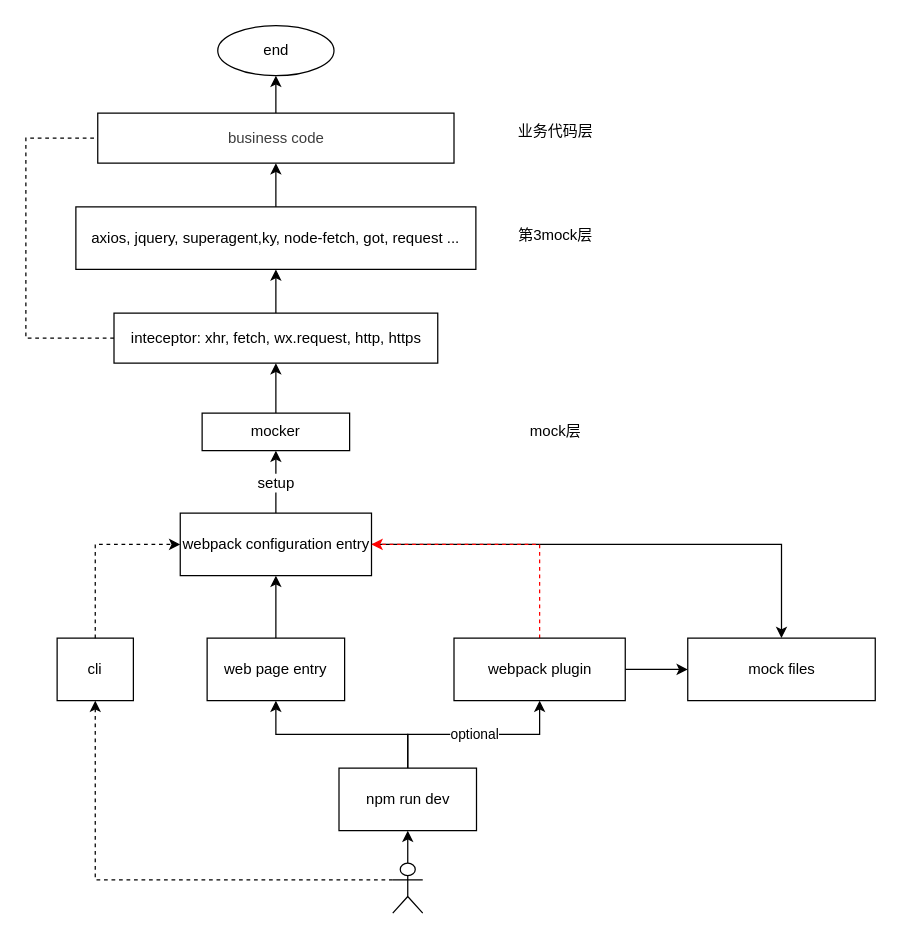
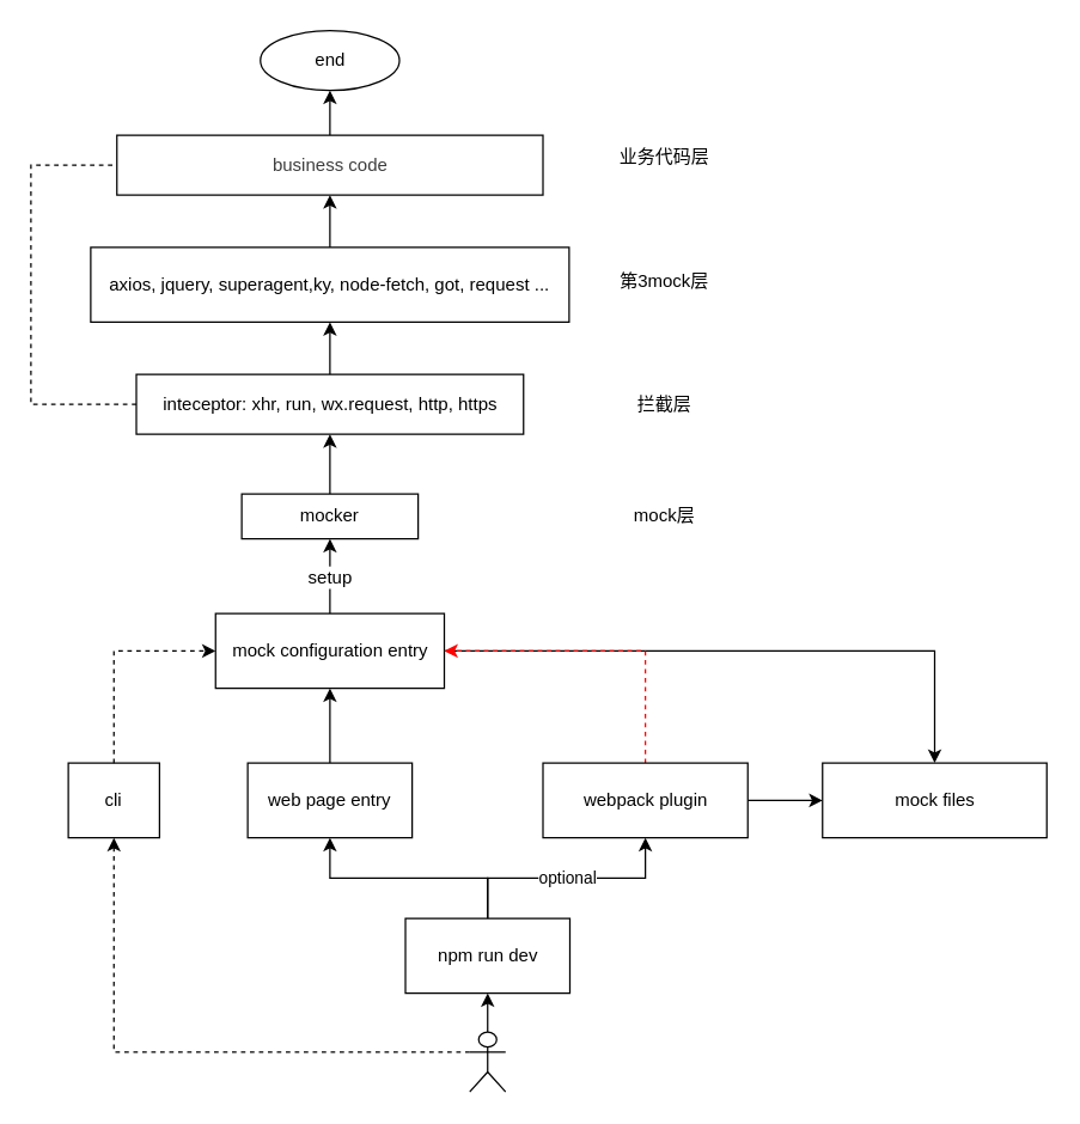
  <mxCell id="0" />
  <mxCell id="1" parent="0" />
  <mxCell id="2" style="edgeStyle=orthogonalEdgeStyle;rounded=0;orthogonalLoop=1;jettySize=auto;html=1;entryX=0.5;entryY=1;entryDx=0;entryDy=0;" parent="1" source="3" target="5" edge="1"><mxGeometry relative="1" as="geometry" /></mxCell>
- <mxCell id="3" value="inteceptor: xhr, fetch, wx.request, http, https" style="rounded=0;whiteSpace=wrap;html=1;" parent="1" vertex="1"><mxGeometry x="90.5" y="250" width="259" height="40" as="geometry" /></mxCell>
+ <mxCell id="3" value="inteceptor: xhr, run, wx.request, http, https" style="rounded=0;whiteSpace=wrap;html=1;" parent="1" vertex="1"><mxGeometry x="90.5" y="250" width="259" height="40" as="geometry" /></mxCell>
  <mxCell id="4" style="edgeStyle=orthogonalEdgeStyle;rounded=0;orthogonalLoop=1;jettySize=auto;html=1;entryX=0.5;entryY=1;entryDx=0;entryDy=0;" parent="1" source="5" target="8" edge="1"><mxGeometry relative="1" as="geometry" /></mxCell>
  <mxCell id="5" value="axios, jquery, superagent,ky, node-fetch, got, request ..." style="rounded=0;whiteSpace=wrap;html=1;" parent="1" vertex="1"><mxGeometry x="60" y="165" width="320" height="50" as="geometry" /></mxCell>
  <mxCell id="6" style="edgeStyle=orthogonalEdgeStyle;rounded=0;orthogonalLoop=1;jettySize=auto;html=1;entryX=0.5;entryY=1;entryDx=0;entryDy=0;strokeColor=#000000;" parent="1" source="8" target="30" edge="1"><mxGeometry relative="1" as="geometry" /></mxCell>
  <mxCell id="7" style="edgeStyle=orthogonalEdgeStyle;rounded=0;orthogonalLoop=1;jettySize=auto;html=1;strokeColor=#000000;dashed=1;entryX=0;entryY=0.5;entryDx=0;entryDy=0;exitX=0;exitY=0.5;exitDx=0;exitDy=0;endArrow=none;" parent="1" source="3" target="8" edge="1"><mxGeometry relative="1" as="geometry"><mxPoint x="40" y="340" as="targetPoint" /><Array as="points"><mxPoint x="20" y="270" /><mxPoint x="20" y="110" /></Array><mxPoint x="30" y="310" as="sourcePoint" /></mxGeometry></mxCell>
  <mxCell id="8" value="&lt;span style=&quot;color: rgb(61 , 61 , 61) ; font-family: &amp;#34;arial&amp;#34; , sans-serif&quot;&gt;business code&lt;/span&gt;" style="rounded=0;whiteSpace=wrap;html=1;" parent="1" vertex="1"><mxGeometry x="77.5" y="90" width="285" height="40" as="geometry" /></mxCell>
  <mxCell id="9" style="edgeStyle=orthogonalEdgeStyle;rounded=0;orthogonalLoop=1;jettySize=auto;html=1;entryX=0.5;entryY=1;entryDx=0;entryDy=0;" parent="1" source="10" target="3" edge="1"><mxGeometry relative="1" as="geometry" /></mxCell>
  <mxCell id="10" value="mocker" style="rounded=0;whiteSpace=wrap;html=1;" parent="1" vertex="1"><mxGeometry x="161" y="330" width="118" height="30" as="geometry" /></mxCell>
  <mxCell id="11" style="edgeStyle=orthogonalEdgeStyle;rounded=0;orthogonalLoop=1;jettySize=auto;html=1;entryX=0.5;entryY=1;entryDx=0;entryDy=0;" parent="1" source="14" target="10" edge="1"><mxGeometry relative="1" as="geometry" /></mxCell>
  <mxCell id="12" value="setup" style="text;html=1;resizable=0;points=[];align=center;verticalAlign=middle;labelBackgroundColor=#ffffff;" parent="11" vertex="1" connectable="0"><mxGeometry x="0.2" y="2" relative="1" as="geometry"><mxPoint x="1.5" y="5" as="offset" /></mxGeometry></mxCell>
  <mxCell id="13" style="edgeStyle=orthogonalEdgeStyle;rounded=0;orthogonalLoop=1;jettySize=auto;html=1;entryX=0.5;entryY=0;entryDx=0;entryDy=0;" parent="1" source="14" target="15" edge="1"><mxGeometry relative="1" as="geometry" /></mxCell>
- <mxCell id="14" value="webpack configuration entry" style="rounded=0;whiteSpace=wrap;html=1;" parent="1" vertex="1"><mxGeometry x="143.5" y="410" width="153" height="50" as="geometry" /></mxCell>
+ <mxCell id="14" value="mock configuration entry" style="rounded=0;whiteSpace=wrap;html=1;" parent="1" vertex="1"><mxGeometry x="143.5" y="410" width="153" height="50" as="geometry" /></mxCell>
  <mxCell id="15" value="mock files" style="rounded=0;whiteSpace=wrap;html=1;" parent="1" vertex="1"><mxGeometry x="549.5" y="510" width="150" height="50" as="geometry" /></mxCell>
  <mxCell id="16" style="edgeStyle=orthogonalEdgeStyle;rounded=0;orthogonalLoop=1;jettySize=auto;html=1;" parent="1" source="18" target="15" edge="1"><mxGeometry relative="1" as="geometry" /></mxCell>
  <mxCell id="17" style="edgeStyle=orthogonalEdgeStyle;rounded=0;orthogonalLoop=1;jettySize=auto;html=1;entryX=1;entryY=0.5;entryDx=0;entryDy=0;exitX=0.5;exitY=0;exitDx=0;exitDy=0;dashed=1;strokeColor=#FF0000;" parent="1" source="18" target="14" edge="1"><mxGeometry relative="1" as="geometry" /></mxCell>
  <mxCell id="18" value="webpack plugin" style="rounded=0;whiteSpace=wrap;html=1;" parent="1" vertex="1"><mxGeometry x="362.5" y="510" width="137" height="50" as="geometry" /></mxCell>
  <mxCell id="19" style="edgeStyle=orthogonalEdgeStyle;rounded=0;orthogonalLoop=1;jettySize=auto;html=1;entryX=0.5;entryY=1;entryDx=0;entryDy=0;" parent="1" source="20" target="14" edge="1"><mxGeometry relative="1" as="geometry" /></mxCell>
  <mxCell id="20" value="web page entry" style="rounded=0;whiteSpace=wrap;html=1;" parent="1" vertex="1"><mxGeometry x="165" y="510" width="110" height="50" as="geometry" /></mxCell>
  <mxCell id="21" style="edgeStyle=orthogonalEdgeStyle;rounded=0;orthogonalLoop=1;jettySize=auto;html=1;entryX=0.5;entryY=1;entryDx=0;entryDy=0;" parent="1" source="23" target="20" edge="1"><mxGeometry relative="1" as="geometry" /></mxCell>
  <mxCell id="22" value="optional" style="edgeStyle=orthogonalEdgeStyle;rounded=0;orthogonalLoop=1;jettySize=auto;html=1;entryX=0.5;entryY=1;entryDx=0;entryDy=0;" parent="1" source="23" target="18" edge="1"><mxGeometry relative="1" as="geometry" /></mxCell>
  <mxCell id="23" value="npm run dev" style="rounded=0;whiteSpace=wrap;html=1;" parent="1" vertex="1"><mxGeometry x="270.5" y="614" width="110" height="50" as="geometry" /></mxCell>
  <mxCell id="24" style="edgeStyle=orthogonalEdgeStyle;rounded=0;orthogonalLoop=1;jettySize=auto;html=1;entryX=0.5;entryY=1;entryDx=0;entryDy=0;" parent="1" source="25" target="23" edge="1"><mxGeometry relative="1" as="geometry" /></mxCell>
  <mxCell id="25" value="" style="shape=umlActor;verticalLabelPosition=bottom;labelBackgroundColor=#ffffff;verticalAlign=top;html=1;outlineConnect=0;" parent="1" vertex="1"><mxGeometry x="313.5" y="690" width="24" height="40" as="geometry" /></mxCell>
  <mxCell id="26" value="业务代码层" style="text;html=1;strokeColor=none;fillColor=none;align=center;verticalAlign=middle;whiteSpace=wrap;rounded=0;" parent="1" vertex="1"><mxGeometry x="372" y="95" width="144" height="20" as="geometry" /></mxCell>
  <mxCell id="27" value="第3mock层" style="text;html=1;strokeColor=none;fillColor=none;align=center;verticalAlign=middle;whiteSpace=wrap;rounded=0;" parent="1" vertex="1"><mxGeometry x="372" y="177.5" width="144" height="20" as="geometry" /></mxCell>
+ <mxCell id="28" value="拦截层" style="text;html=1;strokeColor=none;fillColor=none;align=center;verticalAlign=middle;whiteSpace=wrap;rounded=0;" parent="1" vertex="1"><mxGeometry x="372" y="260" width="144" height="20" as="geometry" /></mxCell>
  <mxCell id="29" value="mock层" style="text;html=1;strokeColor=none;fillColor=none;align=center;verticalAlign=middle;whiteSpace=wrap;rounded=0;" parent="1" vertex="1"><mxGeometry x="372" y="335" width="144" height="20" as="geometry" /></mxCell>
  <mxCell id="30" value="end" style="ellipse;whiteSpace=wrap;html=1;" parent="1" vertex="1"><mxGeometry x="173.5" y="20" width="93" height="40" as="geometry" /></mxCell>
  <mxCell id="31" style="edgeStyle=orthogonalEdgeStyle;rounded=0;orthogonalLoop=1;jettySize=auto;html=1;entryX=0.5;entryY=1;entryDx=0;entryDy=0;strokeColor=#000000;dashed=1;exitX=0;exitY=0.333;exitDx=0;exitDy=0;exitPerimeter=0;" parent="1" source="25" target="32" edge="1"><mxGeometry relative="1" as="geometry"><mxPoint x="296.5" y="710" as="sourcePoint" /></mxGeometry></mxCell>
  <mxCell id="32" value="cli" style="rounded=0;whiteSpace=wrap;html=1;" parent="1" vertex="1"><mxGeometry x="45" y="510" width="61" height="50" as="geometry" /></mxCell>
  <mxCell id="33" style="edgeStyle=orthogonalEdgeStyle;rounded=0;orthogonalLoop=1;jettySize=auto;html=1;entryX=0;entryY=0.5;entryDx=0;entryDy=0;exitX=0.5;exitY=0;exitDx=0;exitDy=0;dashed=1;strokeColor=#000000;" parent="1" source="32" target="14" edge="1"><mxGeometry relative="1" as="geometry"><mxPoint x="424" y="520" as="sourcePoint" /><mxPoint x="127" y="435" as="targetPoint" /></mxGeometry></mxCell>
